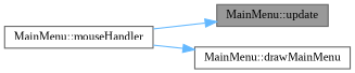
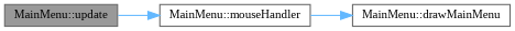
  digraph {
    fontname="Liberation Serif"
    rankdir=LR
    node [color=grey40 fillcolor=white fontname="Liberation Serif" fontsize=10 shape=box style=filled]
    edge [color=steelblue1 fontname="Liberation Serif" fontsize=10 labelfontname=Helvetica labelfontsize=10 style=solid]
    n1 [color=gray40 fillcolor=grey60 fontcolor=black height=0.2 label="MainMenu::update" width=0.4]
    n2 [height=0.2 label="MainMenu::mouseHandler" width=0.4]
    n3 [height=0.2 label="MainMenu::drawMainMenu" width=0.4]
-   n2 -> n1
+   n1 -> n2
    n2 -> n3
  }
